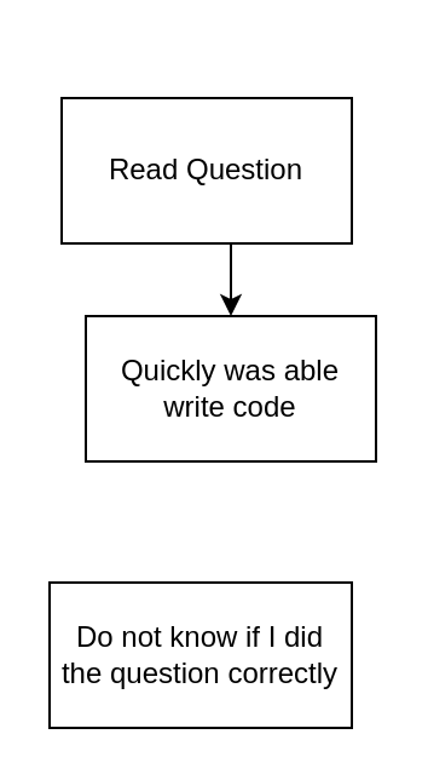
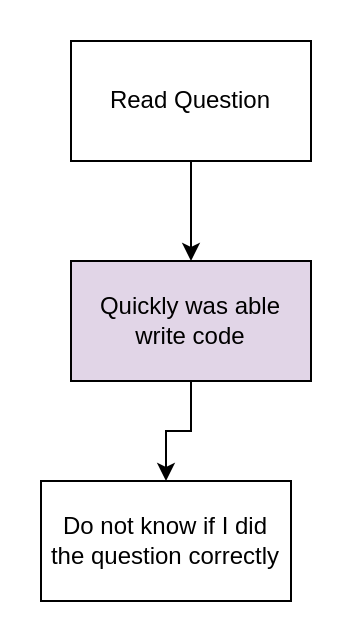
  <mxCell id="0" />
  <mxCell id="1" parent="0" />
  <mxCell id="2" style="edgeStyle=orthogonalEdgeStyle;rounded=0;orthogonalLoop=1;jettySize=auto;html=1;exitX=0.5;exitY=1;exitDx=0;exitDy=0;entryX=0.5;entryY=0;entryDx=0;entryDy=0;" parent="1" source="3" target="6" edge="1"><mxGeometry relative="1" as="geometry"><mxPoint x="95" y="110" as="targetPoint" /></mxGeometry></mxCell>
- <mxCell id="3" value="Read Question" style="rounded=0;whiteSpace=wrap;html=1;" parent="1" vertex="1"><mxGeometry x="25" y="40" width="120" height="60" as="geometry" /></mxCell>
+ <mxCell id="3" value="Read Question" style="rounded=0;whiteSpace=wrap;html=1;" parent="1" vertex="1"><mxGeometry x="35" y="20" width="120" height="60" as="geometry" /></mxCell>
  <mxCell id="4" style="edgeStyle=orthogonalEdgeStyle;rounded=0;orthogonalLoop=1;jettySize=auto;html=1;exitX=0.5;exitY=1;exitDx=0;exitDy=0;entryX=0.5;entryY=0;entryDx=0;entryDy=0;" parent="1" edge="1"><mxGeometry relative="1" as="geometry"><mxPoint x="95" y="170" as="sourcePoint" /></mxGeometry></mxCell>
- <mxCell id="6" value="Quickly was able&lt;div&gt;write code&lt;/div&gt;" style="rounded=0;whiteSpace=wrap;html=1;" parent="1" vertex="1"><mxGeometry x="35" y="130" width="120" height="60" as="geometry" /></mxCell>
+ <mxCell id="5" style="edgeStyle=orthogonalEdgeStyle;rounded=0;orthogonalLoop=1;jettySize=auto;html=1;exitX=0.5;exitY=1;exitDx=0;exitDy=0;entryX=0.5;entryY=0;entryDx=0;entryDy=0;" parent="1" source="6" target="7" edge="1"><mxGeometry relative="1" as="geometry" /></mxCell>
+ <mxCell id="6" value="Quickly was able&lt;div&gt;write code&lt;/div&gt;" style="rounded=0;whiteSpace=wrap;html=1;fillColor=#e1d5e7;" parent="1" vertex="1"><mxGeometry x="35" y="130" width="120" height="60" as="geometry" /></mxCell>
  <mxCell id="7" value="Do not know if I did&lt;div&gt;the question correctly&lt;/div&gt;" style="rounded=0;whiteSpace=wrap;html=1;" parent="1" vertex="1"><mxGeometry x="20" y="240" width="125" height="60" as="geometry" /></mxCell>
